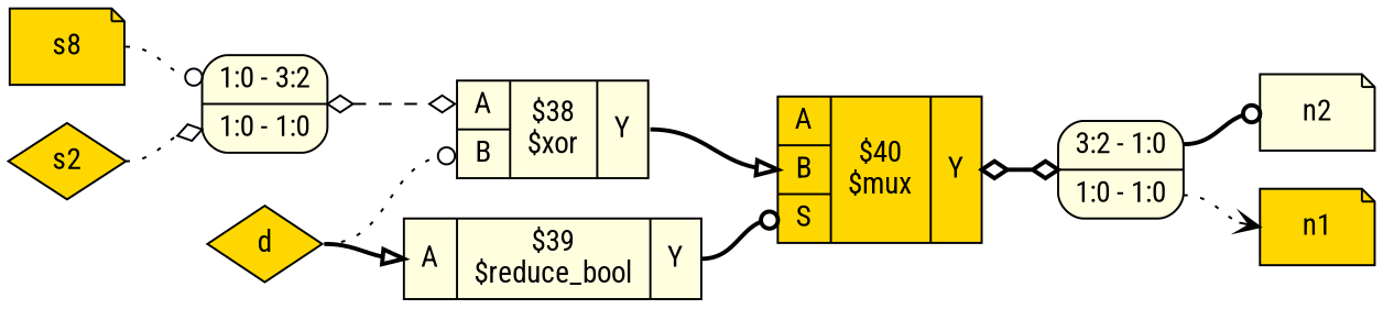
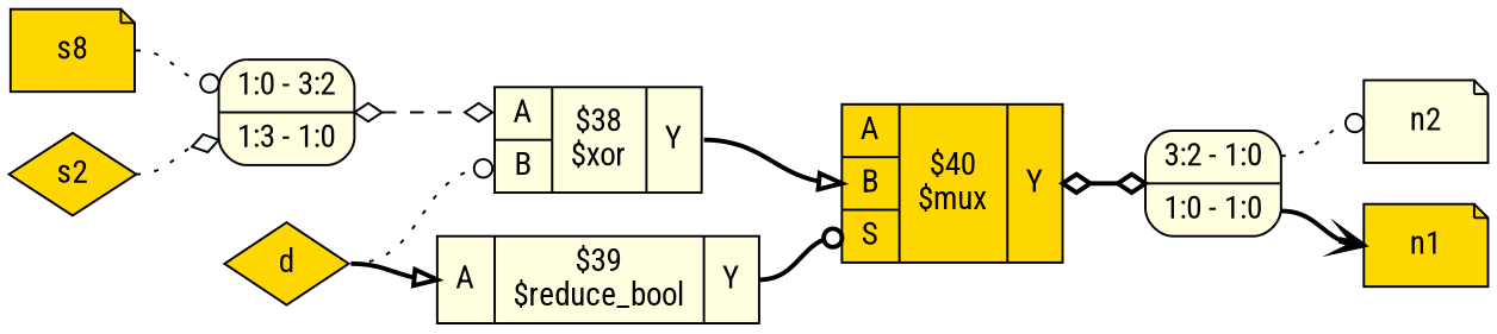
  digraph {
    fontname="Roboto Condensed"
    rankdir=LR
    remincross=true
    node [fillcolor=gold fontname="Roboto Condensed" shape=record style=filled]
    edge [arrowhead=odot color=black fontname="Roboto Condensed" headport=w style=bold tailport=e]
    n1 [color=black fontcolor=black label=d shape=diamond]
    n2 [fillcolor=lightyellow label="{{<p8> A}|$39\n$reduce_bool|{<p9> Y}}"]
    n3 [fillcolor=lightyellow label="{{<p8> A|<p11> B}|$38\n$xor|{<p9> Y}}"]
    n4 [label="{{<p8> A|<p11> B|<p12> S}|$40\n$mux|{<p9> Y}}"]
    n5 [color=black fontcolor=black label=n1 shape=note]
    n6 [color=black fillcolor=lightyellow fontcolor=black label=n2 shape=note]
    n7 [color=black fontcolor=black label=s8 shape=note]
-   n8 [fillcolor=lightyellow label="<s1> 1:0 - 3:2 |<s0> 1:0 - 1:0 " style="rounded,filled"]
+   n8 [fillcolor=lightyellow label="<s1> 1:0 - 3:2 |<s0> 1:3 - 1:0 " style="rounded,filled"]
    n9 [color=black fontcolor=black label=s2 shape=diamond]
    n10 [fillcolor=lightyellow label="<s1> 3:2 - 1:0 |<s0> 1:0 - 1:0 " style="rounded,filled"]
    n1 -> n2 [arrowhead=onormal headport="p8:w"]
    n1 -> n3 [headport="p11:w" style=dotted]
    n2 -> n4 [headport="p12:w" tailport="p9:e"]
    n3 -> n4 [arrowhead=onormal headport="p11:w" tailport="p9:e"]
    n4 -> n10 [arrowhead=odiamond arrowtail=odiamond dir=both tailport="p9:e"]
    n7 -> n8 [headport="s1:w" style=dotted]
    n8 -> n3 [arrowhead=odiamond arrowtail=odiamond dir=both headport="p8:w" style=dashed]
    n9 -> n8 [arrowhead=odiamond headport="s0:w" style=dotted]
-   n10 -> n5 [arrowhead=vee style=dotted tailport="s0:e"]
-   n10 -> n6 [tailport="s1:e"]
+   n10 -> n5 [arrowhead=vee tailport="s0:e"]
+   n10 -> n6 [style=dotted tailport="s1:e"]
  }
